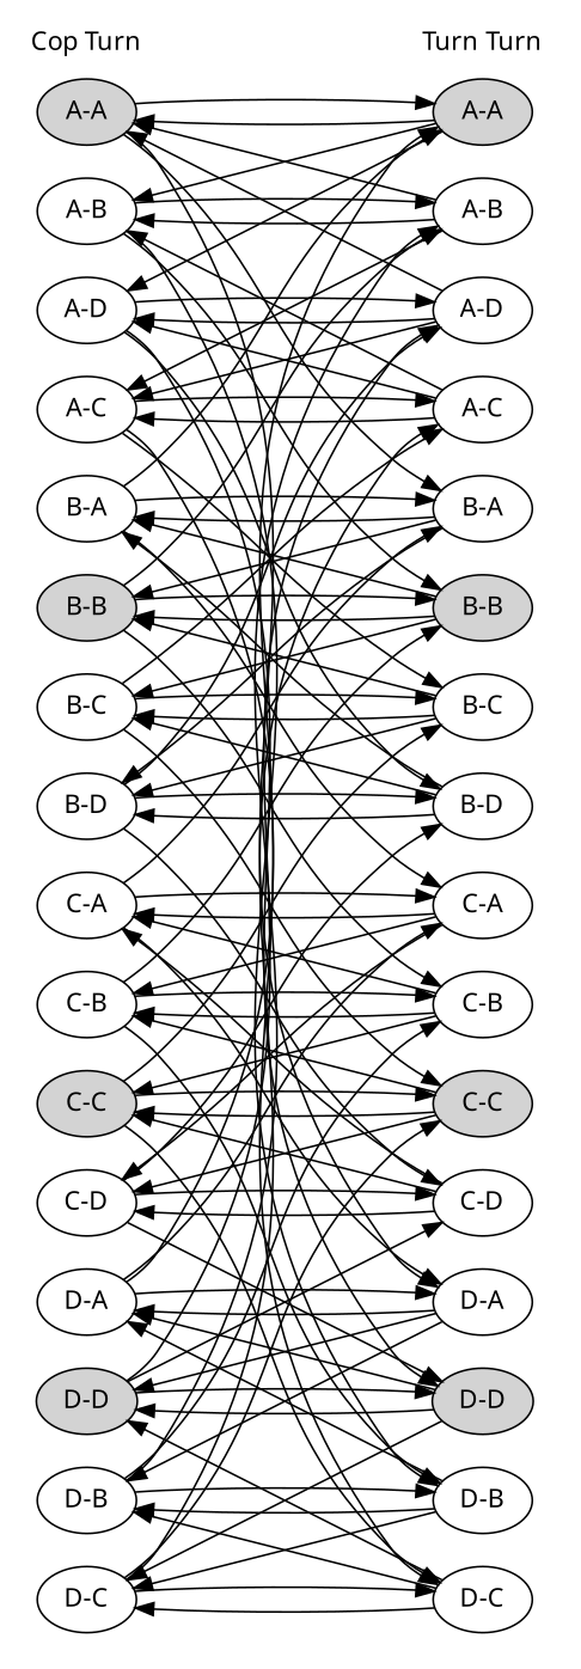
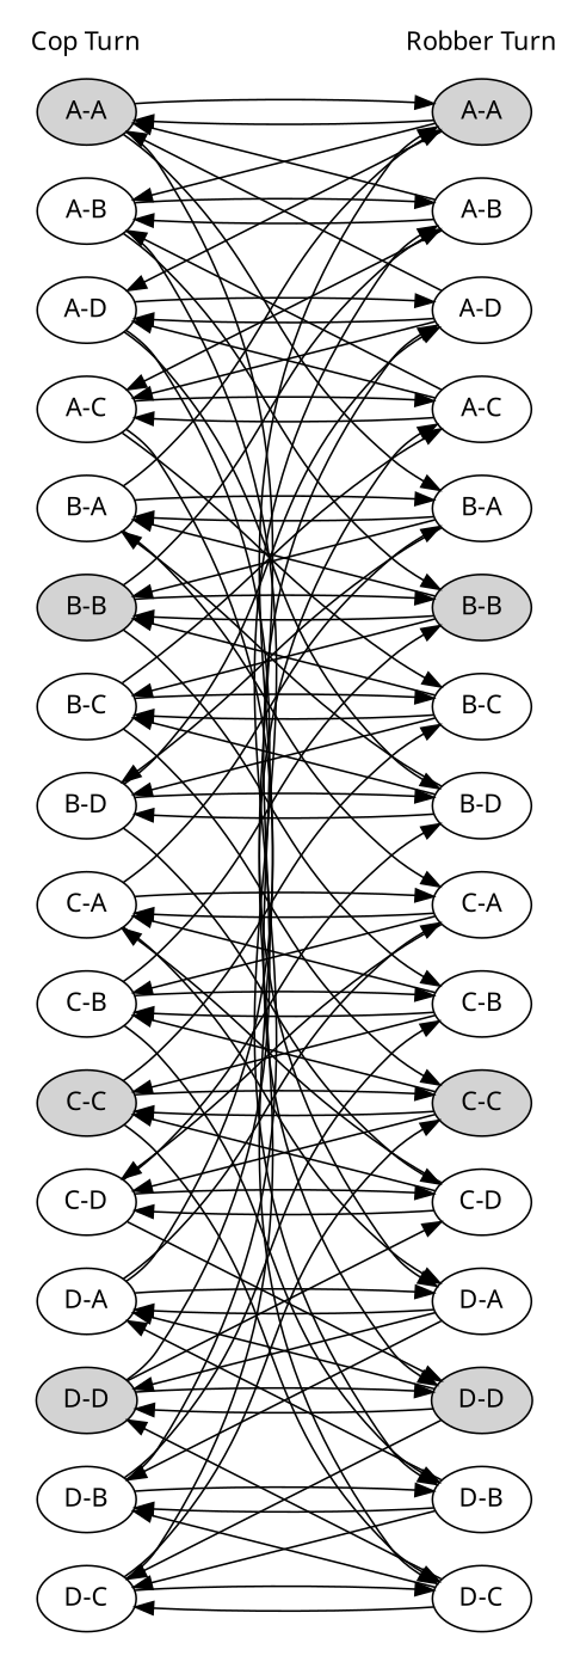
  digraph {
    rankdir=LR
    ranksep=2
    fontname="Noto Sans"
    node [fontname="Noto Sans"]
    edge [fontname="Noto Sans"]
    n1 [label="A-A" style=filled]
    n2 [label="A-B"]
    n3 [label="A-C"]
    n4 [label="A-D"]
    n5 [label="B-A"]
    n6 [label="B-B" style=filled]
    n7 [label="B-C"]
    n8 [label="B-D"]
    n9 [label="C-A"]
    n10 [label="C-B"]
    n11 [label="C-C" style=filled]
    n12 [label="C-D"]
    n13 [label="D-A"]
    n14 [label="D-B"]
    n15 [label="D-C"]
    n16 [label="D-D" style=filled]
    n17 [label="A-A" style=filled]
    n18 [label="A-B"]
    n19 [label="A-C"]
    n20 [label="A-D"]
    n21 [label="B-A"]
    n22 [label="B-B" style=filled]
    n23 [label="B-C"]
    n24 [label="B-D"]
    n25 [label="C-A"]
    n26 [label="C-B"]
    n27 [label="C-C" style=filled]
    n28 [label="C-D"]
    n29 [label="D-A"]
    n30 [label="D-B"]
    n31 [label="D-C"]
    n32 [label="D-D" style=filled]
    subgraph cluster_1 {
      color=invis
      label="Cop Turn"
      n1
      n2
      n3
      n4
      n5
      n6
      n7
      n8
      n9
      n10
      n11
      n12
      n13
      n14
      n15
      n16
    }
    subgraph cluster_2 {
      color=invis
-     label="Turn Turn"
+     label="Robber Turn"
      n17
      n18
      n19
      n20
      n21
      n22
      n23
      n24
      n25
      n26
      n27
      n28
      n29
      n30
      n31
      n32
    }
    n1 -> n17
    n1 -> n21
    n1 -> n29
    n2 -> n18
    n2 -> n22
    n2 -> n30
    n3 -> n19
    n3 -> n23
    n3 -> n31
    n4 -> n20
    n4 -> n24
    n4 -> n32
    n5 -> n17
    n5 -> n21
    n5 -> n25
    n6 -> n18
    n6 -> n22
    n6 -> n26
    n7 -> n19
    n7 -> n23
    n7 -> n27
    n8 -> n20
    n8 -> n24
    n8 -> n28
    n9 -> n21
    n9 -> n25
    n9 -> n29
    n10 -> n22
    n10 -> n26
    n10 -> n30
    n11 -> n23
    n11 -> n27
    n11 -> n31
    n12 -> n24
    n12 -> n28
    n12 -> n32
    n13 -> n17
    n13 -> n25
    n13 -> n29
    n14 -> n18
    n14 -> n26
    n14 -> n30
    n15 -> n19
    n15 -> n27
    n15 -> n31
    n16 -> n20
    n16 -> n28
    n16 -> n32
    n17 -> n1
    n17 -> n2
    n17 -> n4
    n18 -> n1
    n18 -> n2
    n18 -> n3
    n19 -> n2
    n19 -> n3
    n19 -> n4
    n20 -> n1
    n20 -> n3
    n20 -> n4
    n21 -> n5
    n21 -> n6
    n21 -> n8
    n22 -> n5
    n22 -> n6
    n22 -> n7
    n23 -> n6
    n23 -> n7
    n23 -> n8
    n24 -> n5
    n24 -> n7
    n24 -> n8
    n25 -> n9
    n25 -> n10
    n25 -> n12
    n26 -> n9
    n26 -> n10
    n26 -> n11
    n27 -> n10
    n27 -> n11
    n27 -> n12
    n28 -> n9
    n28 -> n11
    n28 -> n12
    n29 -> n13
    n29 -> n14
    n29 -> n16
    n30 -> n13
    n30 -> n14
    n30 -> n15
    n31 -> n14
    n31 -> n15
    n31 -> n16
    n32 -> n13
    n32 -> n15
    n32 -> n16
  }
